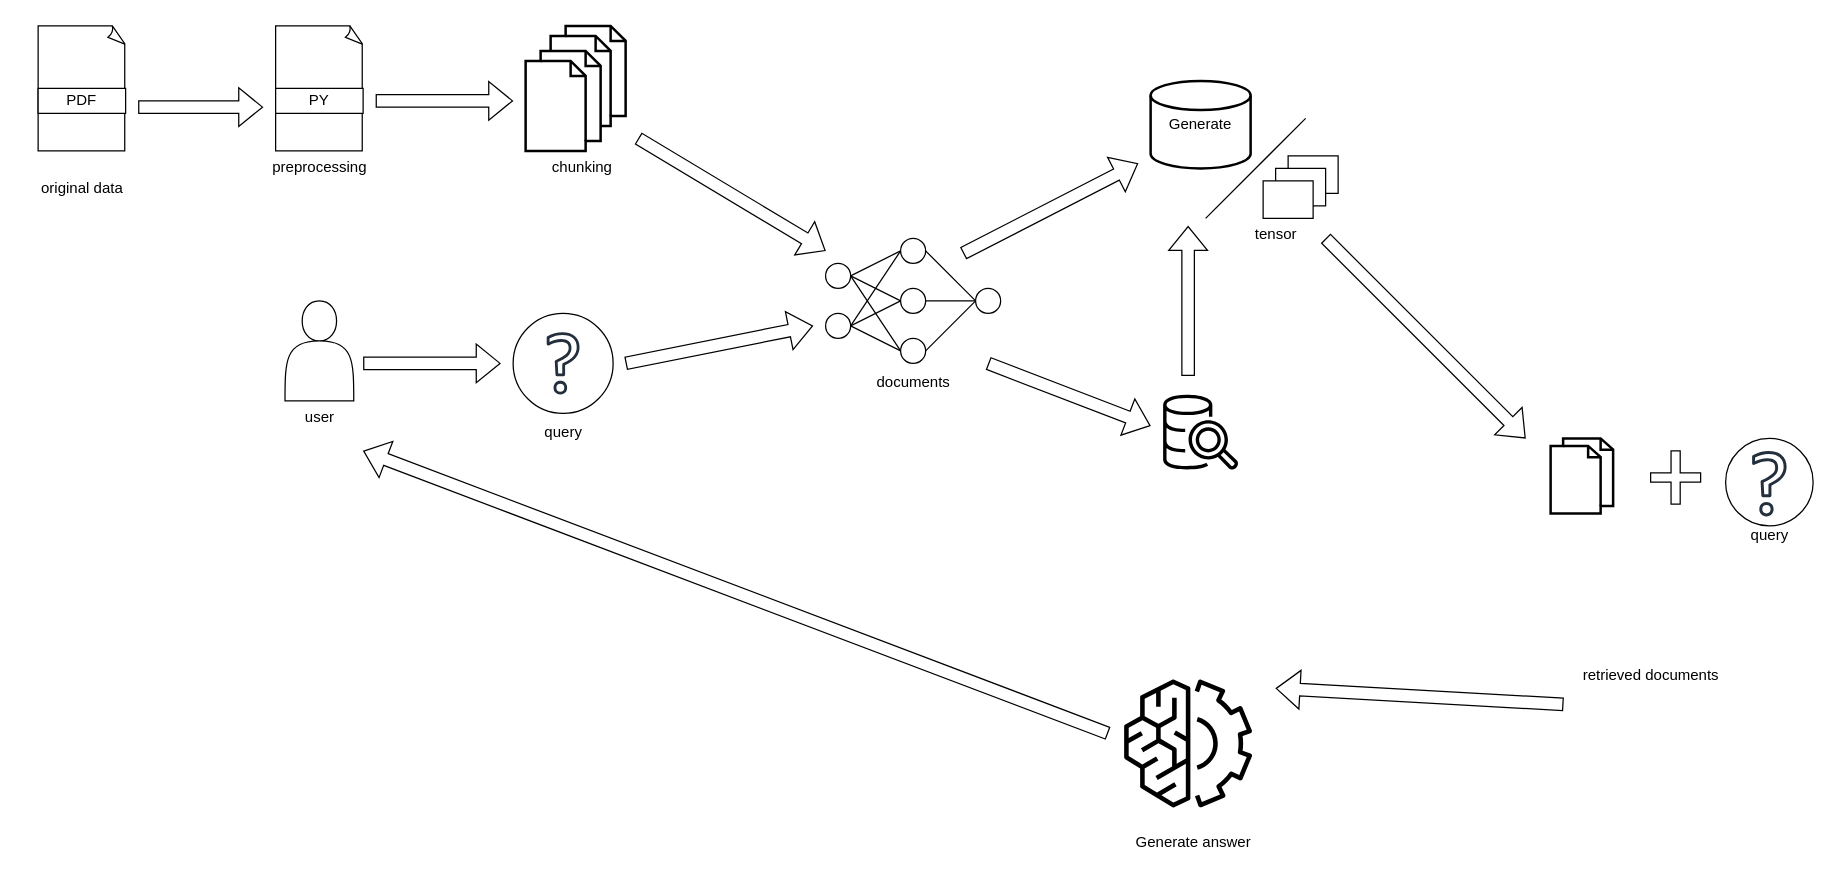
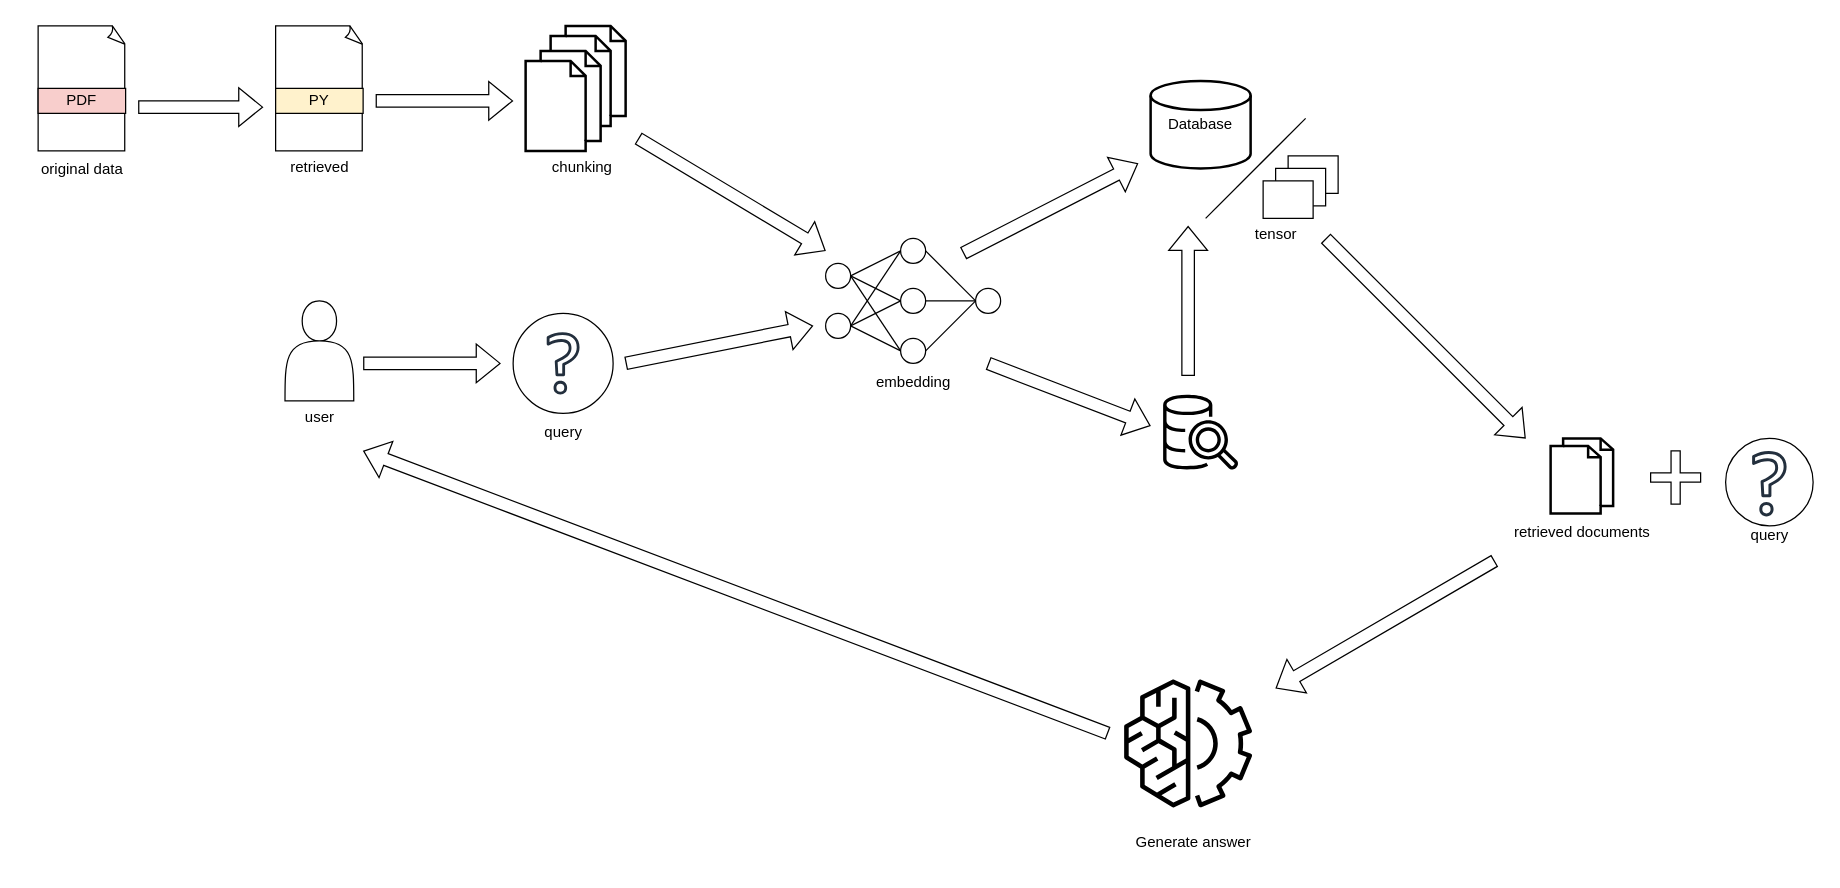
  <mxCell id="0" />
  <mxCell id="1" parent="0" />
  <mxCell id="2" value="" style="ellipse;whiteSpace=wrap;html=1;aspect=fixed;" vertex="1" parent="1"><mxGeometry x="410" y="250" width="80" height="80" as="geometry" /></mxCell>
- <mxCell id="3" value="Generate" style="strokeWidth=2;html=1;shape=mxgraph.flowchart.database;whiteSpace=wrap;" vertex="1" parent="1"><mxGeometry x="920" y="64" width="80" height="70" as="geometry" /></mxCell>
+ <mxCell id="3" value="Database" style="strokeWidth=2;html=1;shape=mxgraph.flowchart.database;whiteSpace=wrap;" vertex="1" parent="1"><mxGeometry x="920" y="64" width="80" height="70" as="geometry" /></mxCell>
  <mxCell id="4" value="" style="endArrow=none;html=1;rounded=0;" edge="1" parent="1"><mxGeometry width="50" height="50" relative="1" as="geometry"><mxPoint x="964" y="174" as="sourcePoint" /><mxPoint x="1044" y="94" as="targetPoint" /></mxGeometry></mxCell>
  <mxCell id="5" value="" style="rounded=0;whiteSpace=wrap;html=1;" vertex="1" parent="1"><mxGeometry x="1030" y="124" width="40" height="30" as="geometry" /></mxCell>
  <mxCell id="6" value="" style="rounded=0;whiteSpace=wrap;html=1;" vertex="1" parent="1"><mxGeometry x="1020" y="134" width="40" height="30" as="geometry" /></mxCell>
  <mxCell id="7" value="" style="rounded=0;whiteSpace=wrap;html=1;" vertex="1" parent="1"><mxGeometry x="1010" y="144" width="40" height="30" as="geometry" /></mxCell>
  <mxCell id="8" value="tensor" style="text;html=1;align=center;verticalAlign=middle;resizable=0;points=[];autosize=1;strokeColor=none;fillColor=none;" vertex="1" parent="1"><mxGeometry x="990" y="172" width="60" height="30" as="geometry" /></mxCell>
  <mxCell id="9" value="" style="whiteSpace=wrap;html=1;shape=mxgraph.basic.document" vertex="1" parent="1"><mxGeometry x="30" y="20" width="70" height="100" as="geometry" /></mxCell>
- <mxCell id="10" value="PDF" style="rounded=0;whiteSpace=wrap;html=1;" vertex="1" parent="1"><mxGeometry x="30" y="70" width="70" height="20" as="geometry" /></mxCell>
+ <mxCell id="10" value="PDF" style="rounded=0;whiteSpace=wrap;html=1;fillColor=#f8cecc;" vertex="1" parent="1"><mxGeometry x="30" y="70" width="70" height="20" as="geometry" /></mxCell>
  <mxCell id="11" value="" style="whiteSpace=wrap;html=1;shape=mxgraph.basic.document" vertex="1" parent="1"><mxGeometry x="220" y="20" width="70" height="100" as="geometry" /></mxCell>
- <mxCell id="12" value="PY" style="rounded=0;whiteSpace=wrap;html=1;" vertex="1" parent="1"><mxGeometry x="220" y="70" width="70" height="20" as="geometry" /></mxCell>
+ <mxCell id="12" value="PY" style="rounded=0;whiteSpace=wrap;html=1;fillColor=#fff2cc;" vertex="1" parent="1"><mxGeometry x="220" y="70" width="70" height="20" as="geometry" /></mxCell>
  <mxCell id="13" value="" style="html=1;verticalLabelPosition=bottom;align=center;labelBackgroundColor=#ffffff;verticalAlign=top;strokeWidth=2;strokeColor=#000000;shadow=0;dashed=0;shape=mxgraph.ios7.icons.documents;" vertex="1" parent="1"><mxGeometry x="440" y="20" width="60" height="80" as="geometry" /></mxCell>
  <mxCell id="14" value="" style="html=1;verticalLabelPosition=bottom;align=center;labelBackgroundColor=#ffffff;verticalAlign=top;strokeWidth=2;strokeColor=#000000;shadow=0;dashed=0;shape=mxgraph.ios7.icons.documents;" vertex="1" parent="1"><mxGeometry x="420" y="40" width="60" height="80" as="geometry" /></mxCell>
- <mxCell id="15" value="original data" style="text;html=1;align=center;verticalAlign=middle;resizable=0;points=[];autosize=1;strokeColor=none;fillColor=none;" vertex="1" parent="1"><mxGeometry x="20" y="135" width="90" height="30" as="geometry" /></mxCell>
- <mxCell id="16" value="preprocessing" style="text;html=1;align=center;verticalAlign=middle;resizable=0;points=[];autosize=1;strokeColor=none;fillColor=none;" vertex="1" parent="1"><mxGeometry x="205" y="118" width="100" height="30" as="geometry" /></mxCell>
+ <mxCell id="15" value="original data" style="text;html=1;align=center;verticalAlign=middle;resizable=0;points=[];autosize=1;strokeColor=none;fillColor=none;" vertex="1" parent="1"><mxGeometry y="120" width="90" height="30" as="geometry" x="20" /></mxCell>
+ <mxCell id="16" value="retrieved" style="text;html=1;align=center;verticalAlign=middle;resizable=0;points=[];autosize=1;strokeColor=none;fillColor=none;" vertex="1" parent="1"><mxGeometry x="205" y="118" width="100" height="30" as="geometry" /></mxCell>
  <mxCell id="17" value="chunking" style="text;html=1;align=center;verticalAlign=middle;resizable=0;points=[];autosize=1;strokeColor=none;fillColor=none;" vertex="1" parent="1"><mxGeometry x="430" y="118" width="70" height="30" as="geometry" /></mxCell>
  <mxCell id="18" value="" style="ellipse;whiteSpace=wrap;html=1;aspect=fixed;" vertex="1" parent="1"><mxGeometry x="660" y="210" width="20" height="20" as="geometry" /></mxCell>
  <mxCell id="19" value="" style="ellipse;whiteSpace=wrap;html=1;aspect=fixed;" vertex="1" parent="1"><mxGeometry x="660" y="250" width="20" height="20" as="geometry" /></mxCell>
  <mxCell id="20" value="" style="ellipse;whiteSpace=wrap;html=1;aspect=fixed;direction=east;" vertex="1" parent="1"><mxGeometry x="720" y="230" width="20" height="20" as="geometry" /></mxCell>
  <mxCell id="21" value="" style="ellipse;whiteSpace=wrap;html=1;aspect=fixed;" vertex="1" parent="1"><mxGeometry x="720" y="190" width="20" height="20" as="geometry" /></mxCell>
  <mxCell id="22" value="" style="ellipse;whiteSpace=wrap;html=1;aspect=fixed;" vertex="1" parent="1"><mxGeometry x="720" y="270" width="20" height="20" as="geometry" /></mxCell>
  <mxCell id="23" value="" style="ellipse;whiteSpace=wrap;html=1;aspect=fixed;" vertex="1" parent="1"><mxGeometry x="780" y="230" width="20" height="20" as="geometry" /></mxCell>
  <mxCell id="24" value="" style="endArrow=none;html=1;rounded=0;entryX=1;entryY=0.5;entryDx=0;entryDy=0;exitX=0;exitY=0.5;exitDx=0;exitDy=0;" edge="1" parent="1" source="21" target="18"><mxGeometry width="50" height="50" relative="1" as="geometry"><mxPoint x="680" y="280" as="sourcePoint" /><mxPoint x="730" y="230" as="targetPoint" /></mxGeometry></mxCell>
  <mxCell id="25" value="" style="endArrow=none;html=1;rounded=0;entryX=1;entryY=0.5;entryDx=0;entryDy=0;exitX=0;exitY=0.5;exitDx=0;exitDy=0;" edge="1" parent="1" source="20" target="18"><mxGeometry width="50" height="50" relative="1" as="geometry"><mxPoint x="740" y="233" as="sourcePoint" /><mxPoint x="720" y="243" as="targetPoint" /></mxGeometry></mxCell>
  <mxCell id="26" value="" style="endArrow=none;html=1;rounded=0;entryX=1;entryY=0.5;entryDx=0;entryDy=0;exitX=0;exitY=0.5;exitDx=0;exitDy=0;" edge="1" parent="1" source="22" target="18"><mxGeometry width="50" height="50" relative="1" as="geometry"><mxPoint x="730" y="250" as="sourcePoint" /><mxPoint x="710" y="238" as="targetPoint" /></mxGeometry></mxCell>
  <mxCell id="27" value="" style="endArrow=none;html=1;rounded=0;entryX=0;entryY=0.5;entryDx=0;entryDy=0;exitX=1;exitY=0.5;exitDx=0;exitDy=0;" edge="1" parent="1" source="19" target="21"><mxGeometry width="50" height="50" relative="1" as="geometry"><mxPoint x="690" y="290" as="sourcePoint" /><mxPoint x="740" y="240" as="targetPoint" /></mxGeometry></mxCell>
  <mxCell id="28" value="" style="endArrow=none;html=1;rounded=0;entryX=0;entryY=0.5;entryDx=0;entryDy=0;exitX=1;exitY=0.5;exitDx=0;exitDy=0;" edge="1" parent="1" source="19" target="20"><mxGeometry width="50" height="50" relative="1" as="geometry"><mxPoint x="720" y="258" as="sourcePoint" /><mxPoint x="740" y="228" as="targetPoint" /></mxGeometry></mxCell>
  <mxCell id="29" value="" style="endArrow=none;html=1;rounded=0;entryX=0;entryY=0.5;entryDx=0;entryDy=0;exitX=1;exitY=0.5;exitDx=0;exitDy=0;" edge="1" parent="1" source="19" target="22"><mxGeometry width="50" height="50" relative="1" as="geometry"><mxPoint x="720" y="263" as="sourcePoint" /><mxPoint x="740" y="255" as="targetPoint" /></mxGeometry></mxCell>
  <mxCell id="30" value="" style="endArrow=none;html=1;rounded=0;exitX=1;exitY=0.5;exitDx=0;exitDy=0;entryX=0;entryY=0.5;entryDx=0;entryDy=0;" edge="1" parent="1" source="22" target="23"><mxGeometry width="50" height="50" relative="1" as="geometry"><mxPoint x="700" y="280" as="sourcePoint" /><mxPoint x="750" y="230" as="targetPoint" /></mxGeometry></mxCell>
  <mxCell id="31" value="" style="endArrow=none;html=1;rounded=0;entryX=0;entryY=0.5;entryDx=0;entryDy=0;exitX=1;exitY=0.5;exitDx=0;exitDy=0;" edge="1" parent="1" source="20" target="23"><mxGeometry width="50" height="50" relative="1" as="geometry"><mxPoint x="740" y="240" as="sourcePoint" /><mxPoint x="760" y="232" as="targetPoint" /></mxGeometry></mxCell>
  <mxCell id="32" value="" style="endArrow=none;html=1;rounded=0;entryX=0;entryY=0.5;entryDx=0;entryDy=0;exitX=1;exitY=0.5;exitDx=0;exitDy=0;" edge="1" parent="1" source="21" target="23"><mxGeometry width="50" height="50" relative="1" as="geometry"><mxPoint x="740" y="283" as="sourcePoint" /><mxPoint x="760" y="275" as="targetPoint" /></mxGeometry></mxCell>
- <mxCell id="33" value="documents" style="text;html=1;align=center;verticalAlign=middle;resizable=0;points=[];autosize=1;strokeColor=none;fillColor=none;" vertex="1" parent="1"><mxGeometry x="690" y="290" width="80" height="30" as="geometry" /></mxCell>
+ <mxCell id="33" value="embedding" style="text;html=1;align=center;verticalAlign=middle;resizable=0;points=[];autosize=1;strokeColor=none;fillColor=none;" vertex="1" parent="1"><mxGeometry x="690" y="290" width="80" height="30" as="geometry" /></mxCell>
  <mxCell id="34" value="" style="shape=flexArrow;endArrow=classic;html=1;rounded=0;" edge="1" parent="1"><mxGeometry width="50" height="50" relative="1" as="geometry"><mxPoint x="110" y="85" as="sourcePoint" /><mxPoint x="210" y="85" as="targetPoint" /></mxGeometry></mxCell>
  <mxCell id="35" value="" style="shape=flexArrow;endArrow=classic;html=1;rounded=0;" edge="1" parent="1"><mxGeometry width="50" height="50" relative="1" as="geometry"><mxPoint x="300" y="80" as="sourcePoint" /><mxPoint x="410" y="80" as="targetPoint" /></mxGeometry></mxCell>
  <mxCell id="36" value="" style="shape=flexArrow;endArrow=classic;html=1;rounded=0;" edge="1" parent="1"><mxGeometry width="50" height="50" relative="1" as="geometry"><mxPoint x="510" y="110" as="sourcePoint" /><mxPoint x="660" y="200" as="targetPoint" /></mxGeometry></mxCell>
  <mxCell id="37" value="" style="shape=flexArrow;endArrow=classic;html=1;rounded=0;" edge="1" parent="1"><mxGeometry width="50" height="50" relative="1" as="geometry"><mxPoint x="770" y="202" as="sourcePoint" /><mxPoint x="910" y="130" as="targetPoint" /></mxGeometry></mxCell>
  <mxCell id="38" value="" style="shape=actor;whiteSpace=wrap;html=1;" vertex="1" parent="1"><mxGeometry x="227.5" y="240" width="55" height="80" as="geometry" /></mxCell>
  <mxCell id="39" value="user" style="text;html=1;align=center;verticalAlign=middle;resizable=0;points=[];autosize=1;strokeColor=none;fillColor=none;" vertex="1" parent="1"><mxGeometry x="230" y="318" width="50" height="30" as="geometry" /></mxCell>
  <mxCell id="40" value="" style="sketch=0;outlineConnect=0;fontColor=#232F3E;gradientColor=none;fillColor=#232F3D;strokeColor=none;dashed=0;verticalLabelPosition=bottom;verticalAlign=top;align=center;html=1;fontSize=12;fontStyle=0;aspect=fixed;pointerEvents=1;shape=mxgraph.aws4.question;" vertex="1" parent="1"><mxGeometry x="436.86" y="265" width="26.28" height="50" as="geometry" /></mxCell>
  <mxCell id="41" value="query" style="text;html=1;align=center;verticalAlign=middle;resizable=0;points=[];autosize=1;strokeColor=none;fillColor=none;" vertex="1" parent="1"><mxGeometry x="425" y="330" width="50" height="30" as="geometry" /></mxCell>
  <mxCell id="42" value="" style="shape=flexArrow;endArrow=classic;html=1;rounded=0;" edge="1" parent="1"><mxGeometry width="50" height="50" relative="1" as="geometry"><mxPoint x="290" y="290" as="sourcePoint" /><mxPoint x="400" y="290" as="targetPoint" /></mxGeometry></mxCell>
  <mxCell id="43" value="" style="shape=flexArrow;endArrow=classic;html=1;rounded=0;" edge="1" parent="1"><mxGeometry width="50" height="50" relative="1" as="geometry"><mxPoint x="500" y="290" as="sourcePoint" /><mxPoint x="650" y="260" as="targetPoint" /></mxGeometry></mxCell>
  <mxCell id="44" value="" style="shape=flexArrow;endArrow=classic;html=1;rounded=0;" edge="1" parent="1"><mxGeometry width="50" height="50" relative="1" as="geometry"><mxPoint x="790" y="290" as="sourcePoint" /><mxPoint x="920" y="340" as="targetPoint" /></mxGeometry></mxCell>
  <mxCell id="45" value="" style="shape=flexArrow;endArrow=classic;html=1;rounded=0;" edge="1" parent="1"><mxGeometry width="50" height="50" relative="1" as="geometry"><mxPoint x="950" y="300" as="sourcePoint" /><mxPoint x="950" y="180" as="targetPoint" /></mxGeometry></mxCell>
  <mxCell id="46" value="" style="shape=flexArrow;endArrow=classic;html=1;rounded=0;" edge="1" parent="1"><mxGeometry width="50" height="50" relative="1" as="geometry"><mxPoint x="1060" y="190" as="sourcePoint" /><mxPoint x="1220" y="350" as="targetPoint" /></mxGeometry></mxCell>
  <mxCell id="47" value="" style="ellipse;whiteSpace=wrap;html=1;aspect=fixed;" vertex="1" parent="1"><mxGeometry x="1380" y="350" width="70" height="70" as="geometry" /></mxCell>
  <mxCell id="48" value="" style="sketch=0;outlineConnect=0;fontColor=#232F3E;gradientColor=none;fillColor=#232F3D;strokeColor=none;dashed=0;verticalLabelPosition=bottom;verticalAlign=top;align=center;html=1;fontSize=12;fontStyle=0;aspect=fixed;pointerEvents=1;shape=mxgraph.aws4.question;" vertex="1" parent="1"><mxGeometry x="1401.2" y="360" width="27.59" height="52.5" as="geometry" /></mxCell>
  <mxCell id="49" value="" style="shape=cross;whiteSpace=wrap;html=1;size=0.183;" vertex="1" parent="1"><mxGeometry x="1320" y="360" width="40" height="42.5" as="geometry" /></mxCell>
  <mxCell id="50" value="" style="html=1;verticalLabelPosition=bottom;align=center;labelBackgroundColor=#ffffff;verticalAlign=top;strokeWidth=2;strokeColor=#000000;shadow=0;dashed=0;shape=mxgraph.ios7.icons.documents;" vertex="1" parent="1"><mxGeometry x="1240" y="350" width="50" height="60" as="geometry" /></mxCell>
- <mxCell id="51" value="retrieved documents" style="text;html=1;align=center;verticalAlign=middle;resizable=0;points=[];autosize=1;strokeColor=none;fillColor=none;" vertex="1" parent="1"><mxGeometry x="1255" y="525" width="130" height="30" as="geometry" /></mxCell>
+ <mxCell id="51" value="retrieved documents" style="text;html=1;align=center;verticalAlign=middle;resizable=0;points=[];autosize=1;strokeColor=none;fillColor=none;" vertex="1" parent="1"><mxGeometry x="1200" y="410" width="130" height="30" as="geometry" /></mxCell>
  <mxCell id="52" value="query" style="text;html=1;align=center;verticalAlign=middle;resizable=0;points=[];autosize=1;strokeColor=none;fillColor=none;" vertex="1" parent="1"><mxGeometry x="1389.99" y="412.5" width="50" height="30" as="geometry" /></mxCell>
  <mxCell id="53" value="" style="sketch=0;outlineConnect=0;fontColor=#232F3E;gradientColor=none;fillColor=#000000;strokeColor=none;dashed=0;verticalLabelPosition=bottom;verticalAlign=top;align=center;html=1;fontSize=12;fontStyle=0;aspect=fixed;pointerEvents=1;shape=mxgraph.aws4.redshift_query_editor_v20_light;" vertex="1" parent="1"><mxGeometry x="930" y="315" width="60" height="60" as="geometry" /></mxCell>
  <mxCell id="54" value="" style="sketch=0;points=[[0,0,0],[0.25,0,0],[0.5,0,0],[0.75,0,0],[1,0,0],[0,1,0],[0.25,1,0],[0.5,1,0],[0.75,1,0],[1,1,0],[0,0.25,0],[0,0.5,0],[0,0.75,0],[1,0.25,0],[1,0.5,0],[1,0.75,0]];outlineConnect=0;fontColor=#232F3E;fillColor=#FFFFFF;strokeColor=#000000;dashed=0;verticalLabelPosition=bottom;verticalAlign=top;align=center;html=1;fontSize=12;fontStyle=0;aspect=fixed;shape=mxgraph.aws4.resourceIcon;resIcon=mxgraph.aws4.machine_learning;" vertex="1" parent="1"><mxGeometry x="886" y="530" width="128" height="128" as="geometry" /></mxCell>
  <mxCell id="55" value="" style="shape=flexArrow;endArrow=classic;html=1;rounded=0;exitX=-0.036;exitY=1.262;exitDx=0;exitDy=0;exitPerimeter=0;" edge="1" parent="1" source="51"><mxGeometry width="50" height="50" relative="1" as="geometry"><mxPoint x="1230" y="450" as="sourcePoint" /><mxPoint x="1020" y="550" as="targetPoint" /></mxGeometry></mxCell>
  <mxCell id="56" value="Generate answer" style="text;html=1;align=center;verticalAlign=middle;resizable=0;points=[];autosize=1;strokeColor=none;fillColor=none;" vertex="1" parent="1"><mxGeometry x="894" y="658" width="120" height="30" as="geometry" /></mxCell>
  <mxCell id="57" value="" style="shape=flexArrow;endArrow=classic;html=1;rounded=0;exitX=-0.036;exitY=1.262;exitDx=0;exitDy=0;exitPerimeter=0;" edge="1" parent="1"><mxGeometry width="50" height="50" relative="1" as="geometry"><mxPoint x="886" y="586" as="sourcePoint" /><mxPoint x="290" y="360" as="targetPoint" /></mxGeometry></mxCell>
